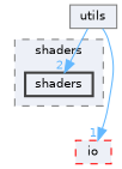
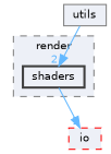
  digraph {
    compound=true
    node [fillcolor="#edf0f7" fontname=Helvetica fontsize=10 shape=box]
    edge [color=steelblue1 fontcolor=steelblue1 fontname=Helvetica fontsize=10 labeldistance=1.5 labelfontname=Helvetica labelfontsize=10]
    n1 [color=grey25 height=0.2 label=shaders style="filled,bold" width=0.4]
    n2 [color=red height=0.2 label=io style="filled,dashed" width=0.4]
    n3 [color=grey50 height=0.2 label=utils style=filled width=0.4]
    subgraph cluster_1 {
      bgcolor="#edf0f7"
      fontname=Helvetica
      fontsize=10
-     label=shaders
+     label=render
      pencolor=grey50
      style="filled,dashed"
      n1
    }
-   n3 -> n2 [headlabel=1]
+   n1 -> n2 [headlabel=1]
    n3 -> n1 [headlabel=2]
  }
